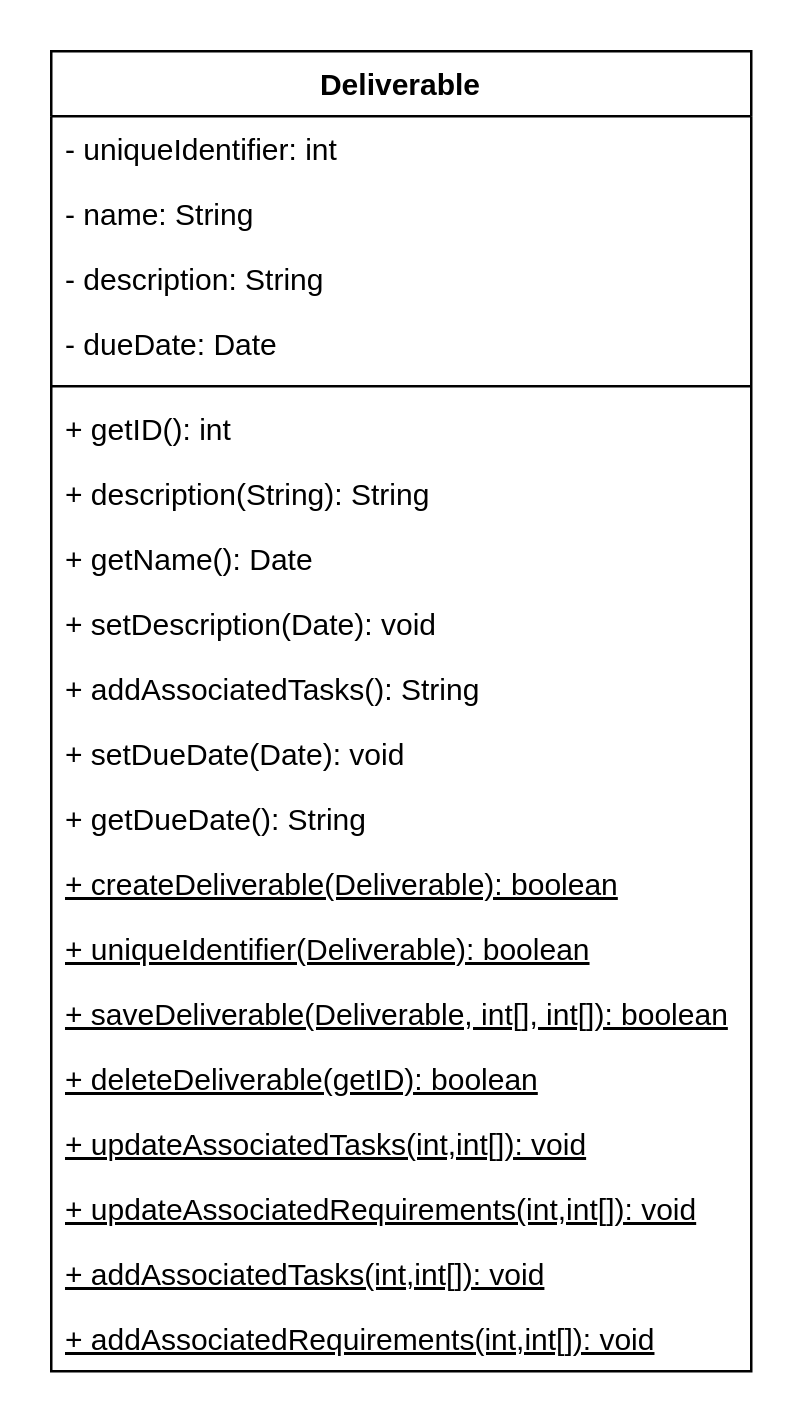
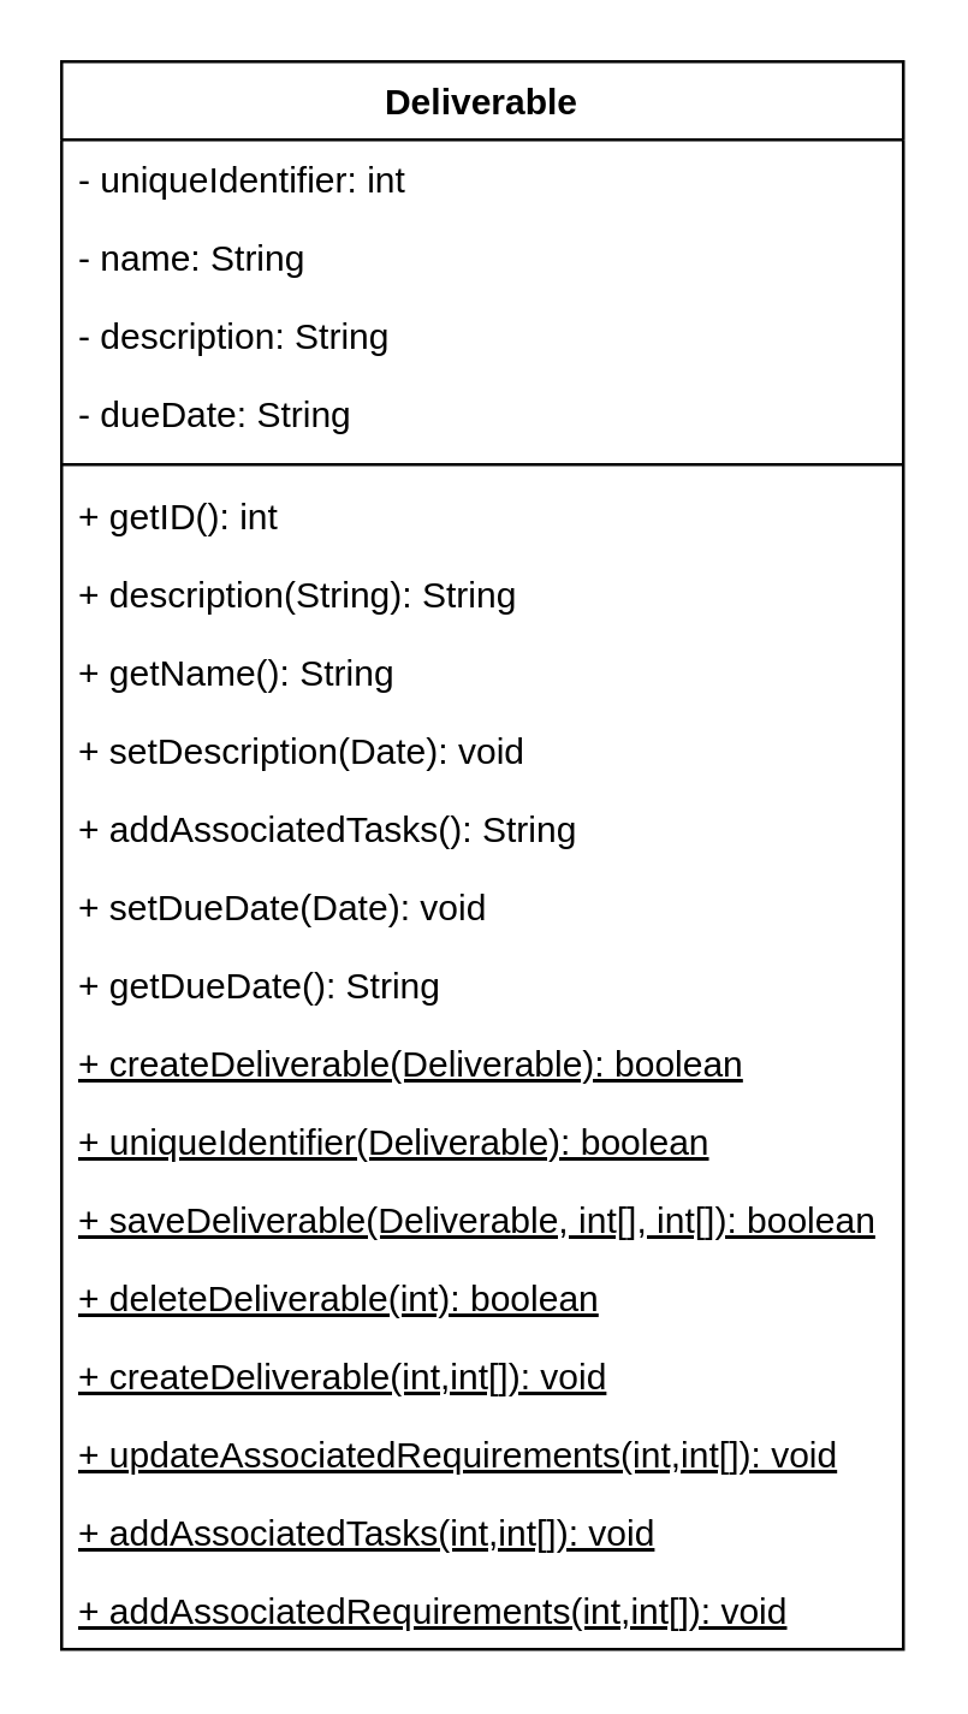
  <mxCell id="0" />
  <mxCell id="1" parent="0" />
  <mxCell id="2" value="Deliverable" style="swimlane;fontStyle=1;align=center;verticalAlign=top;childLayout=stackLayout;horizontal=1;startSize=26;horizontalStack=0;resizeParent=1;resizeParentMax=0;resizeLast=0;collapsible=1;marginBottom=0;" parent="1" vertex="1"><mxGeometry x="20" y="20" width="280" height="528" as="geometry" /></mxCell>
  <mxCell id="3" value="- uniqueIdentifier: int" style="text;strokeColor=none;fillColor=none;align=left;verticalAlign=top;spacingLeft=4;spacingRight=4;overflow=hidden;rotatable=0;points=[[0,0.5],[1,0.5]];portConstraint=eastwest;" parent="2" vertex="1"><mxGeometry y="26" width="280" height="26" as="geometry" /></mxCell>
  <mxCell id="4" value="- name: String" style="text;strokeColor=none;fillColor=none;align=left;verticalAlign=top;spacingLeft=4;spacingRight=4;overflow=hidden;rotatable=0;points=[[0,0.5],[1,0.5]];portConstraint=eastwest;" parent="2" vertex="1"><mxGeometry y="52" width="280" height="26" as="geometry" /></mxCell>
  <mxCell id="5" value="- description: String" style="text;strokeColor=none;fillColor=none;align=left;verticalAlign=top;spacingLeft=4;spacingRight=4;overflow=hidden;rotatable=0;points=[[0,0.5],[1,0.5]];portConstraint=eastwest;" parent="2" vertex="1"><mxGeometry y="78" width="280" height="26" as="geometry" /></mxCell>
- <mxCell id="6" value="- dueDate: Date" style="text;strokeColor=none;fillColor=none;align=left;verticalAlign=top;spacingLeft=4;spacingRight=4;overflow=hidden;rotatable=0;points=[[0,0.5],[1,0.5]];portConstraint=eastwest;" parent="2" vertex="1"><mxGeometry y="104" width="280" height="26" as="geometry" /></mxCell>
+ <mxCell id="6" value="- dueDate: String" style="text;strokeColor=none;fillColor=none;align=left;verticalAlign=top;spacingLeft=4;spacingRight=4;overflow=hidden;rotatable=0;points=[[0,0.5],[1,0.5]];portConstraint=eastwest;" parent="2" vertex="1"><mxGeometry y="104" width="280" height="26" as="geometry" /></mxCell>
  <mxCell id="7" value="" style="line;strokeWidth=1;fillColor=none;align=left;verticalAlign=middle;spacingTop=-1;spacingLeft=3;spacingRight=3;rotatable=0;labelPosition=right;points=[];portConstraint=eastwest;" parent="2" vertex="1"><mxGeometry y="130" width="280" height="8" as="geometry" /></mxCell>
  <mxCell id="8" value="+ getID(): int" style="text;strokeColor=none;fillColor=none;align=left;verticalAlign=top;spacingLeft=4;spacingRight=4;overflow=hidden;rotatable=0;points=[[0,0.5],[1,0.5]];portConstraint=eastwest;" parent="2" vertex="1"><mxGeometry y="138" width="280" height="26" as="geometry" /></mxCell>
  <mxCell id="9" value="+ description(String): String" style="text;strokeColor=none;fillColor=none;align=left;verticalAlign=top;spacingLeft=4;spacingRight=4;overflow=hidden;rotatable=0;points=[[0,0.5],[1,0.5]];portConstraint=eastwest;" parent="2" vertex="1"><mxGeometry y="164" width="280" height="26" as="geometry" /></mxCell>
- <mxCell id="10" value="+ getName(): Date" style="text;strokeColor=none;fillColor=none;align=left;verticalAlign=top;spacingLeft=4;spacingRight=4;overflow=hidden;rotatable=0;points=[[0,0.5],[1,0.5]];portConstraint=eastwest;" parent="2" vertex="1"><mxGeometry y="190" width="280" height="26" as="geometry" /></mxCell>
+ <mxCell id="10" value="+ getName(): String" style="text;strokeColor=none;fillColor=none;align=left;verticalAlign=top;spacingLeft=4;spacingRight=4;overflow=hidden;rotatable=0;points=[[0,0.5],[1,0.5]];portConstraint=eastwest;" parent="2" vertex="1"><mxGeometry y="190" width="280" height="26" as="geometry" /></mxCell>
  <mxCell id="11" value="+ setDescription(Date): void" style="text;strokeColor=none;fillColor=none;align=left;verticalAlign=top;spacingLeft=4;spacingRight=4;overflow=hidden;rotatable=0;points=[[0,0.5],[1,0.5]];portConstraint=eastwest;" parent="2" vertex="1"><mxGeometry y="216" width="280" height="26" as="geometry" /></mxCell>
  <mxCell id="12" value="+ addAssociatedTasks(): String" style="text;strokeColor=none;fillColor=none;align=left;verticalAlign=top;spacingLeft=4;spacingRight=4;overflow=hidden;rotatable=0;points=[[0,0.5],[1,0.5]];portConstraint=eastwest;" parent="2" vertex="1"><mxGeometry y="242" width="280" height="26" as="geometry" /></mxCell>
  <mxCell id="13" value="+ setDueDate(Date): void" style="text;strokeColor=none;fillColor=none;align=left;verticalAlign=top;spacingLeft=4;spacingRight=4;overflow=hidden;rotatable=0;points=[[0,0.5],[1,0.5]];portConstraint=eastwest;" parent="2" vertex="1"><mxGeometry y="268" width="280" height="26" as="geometry" /></mxCell>
  <mxCell id="14" value="+ getDueDate(): String" style="text;strokeColor=none;fillColor=none;align=left;verticalAlign=top;spacingLeft=4;spacingRight=4;overflow=hidden;rotatable=0;points=[[0,0.5],[1,0.5]];portConstraint=eastwest;" parent="2" vertex="1"><mxGeometry y="294" width="280" height="26" as="geometry" /></mxCell>
  <mxCell id="15" value="+ createDeliverable(Deliverable): boolean" style="text;strokeColor=none;fillColor=none;align=left;verticalAlign=top;spacingLeft=4;spacingRight=4;overflow=hidden;rotatable=0;points=[[0,0.5],[1,0.5]];portConstraint=eastwest;fontStyle=4" parent="2" vertex="1"><mxGeometry y="320" width="280" height="26" as="geometry" /></mxCell>
  <mxCell id="16" value="+ uniqueIdentifier(Deliverable): boolean" style="text;strokeColor=none;fillColor=none;align=left;verticalAlign=top;spacingLeft=4;spacingRight=4;overflow=hidden;rotatable=0;points=[[0,0.5],[1,0.5]];portConstraint=eastwest;fontStyle=4" parent="2" vertex="1"><mxGeometry y="346" width="280" height="26" as="geometry" /></mxCell>
  <mxCell id="17" value="+ saveDeliverable(Deliverable, int[], int[]): boolean" style="text;strokeColor=none;fillColor=none;align=left;verticalAlign=top;spacingLeft=4;spacingRight=4;overflow=hidden;rotatable=0;points=[[0,0.5],[1,0.5]];portConstraint=eastwest;fontStyle=4" parent="2" vertex="1"><mxGeometry y="372" width="280" height="26" as="geometry" /></mxCell>
- <mxCell id="18" value="+ deleteDeliverable(getID): boolean" style="text;strokeColor=none;fillColor=none;align=left;verticalAlign=top;spacingLeft=4;spacingRight=4;overflow=hidden;rotatable=0;points=[[0,0.5],[1,0.5]];portConstraint=eastwest;fontStyle=4" parent="2" vertex="1"><mxGeometry y="398" width="280" height="26" as="geometry" /></mxCell>
- <mxCell id="19" value="+ updateAssociatedTasks(int,int[]): void" style="text;strokeColor=none;fillColor=none;align=left;verticalAlign=top;spacingLeft=4;spacingRight=4;overflow=hidden;rotatable=0;points=[[0,0.5],[1,0.5]];portConstraint=eastwest;fontStyle=4" vertex="1" parent="2"><mxGeometry y="424" width="280" height="26" as="geometry" /></mxCell>
+ <mxCell id="18" value="+ deleteDeliverable(int): boolean" style="text;strokeColor=none;fillColor=none;align=left;verticalAlign=top;spacingLeft=4;spacingRight=4;overflow=hidden;rotatable=0;points=[[0,0.5],[1,0.5]];portConstraint=eastwest;fontStyle=4" parent="2" vertex="1"><mxGeometry y="398" width="280" height="26" as="geometry" /></mxCell>
+ <mxCell id="19" value="+ createDeliverable(int,int[]): void" style="text;strokeColor=none;fillColor=none;align=left;verticalAlign=top;spacingLeft=4;spacingRight=4;overflow=hidden;rotatable=0;points=[[0,0.5],[1,0.5]];portConstraint=eastwest;fontStyle=4" vertex="1" parent="2"><mxGeometry y="424" width="280" height="26" as="geometry" /></mxCell>
  <mxCell id="20" value="+ updateAssociatedRequirements(int,int[]): void" style="text;strokeColor=none;fillColor=none;align=left;verticalAlign=top;spacingLeft=4;spacingRight=4;overflow=hidden;rotatable=0;points=[[0,0.5],[1,0.5]];portConstraint=eastwest;fontStyle=4" vertex="1" parent="2"><mxGeometry y="450" width="280" height="26" as="geometry" /></mxCell>
  <mxCell id="21" value="+ addAssociatedTasks(int,int[]): void" style="text;strokeColor=none;fillColor=none;align=left;verticalAlign=top;spacingLeft=4;spacingRight=4;overflow=hidden;rotatable=0;points=[[0,0.5],[1,0.5]];portConstraint=eastwest;fontStyle=4" vertex="1" parent="2"><mxGeometry y="476" width="280" height="26" as="geometry" /></mxCell>
  <mxCell id="22" value="+ addAssociatedRequirements(int,int[]): void" style="text;strokeColor=none;fillColor=none;align=left;verticalAlign=top;spacingLeft=4;spacingRight=4;overflow=hidden;rotatable=0;points=[[0,0.5],[1,0.5]];portConstraint=eastwest;fontStyle=4" vertex="1" parent="2"><mxGeometry y="502" width="280" height="26" as="geometry" /></mxCell>
